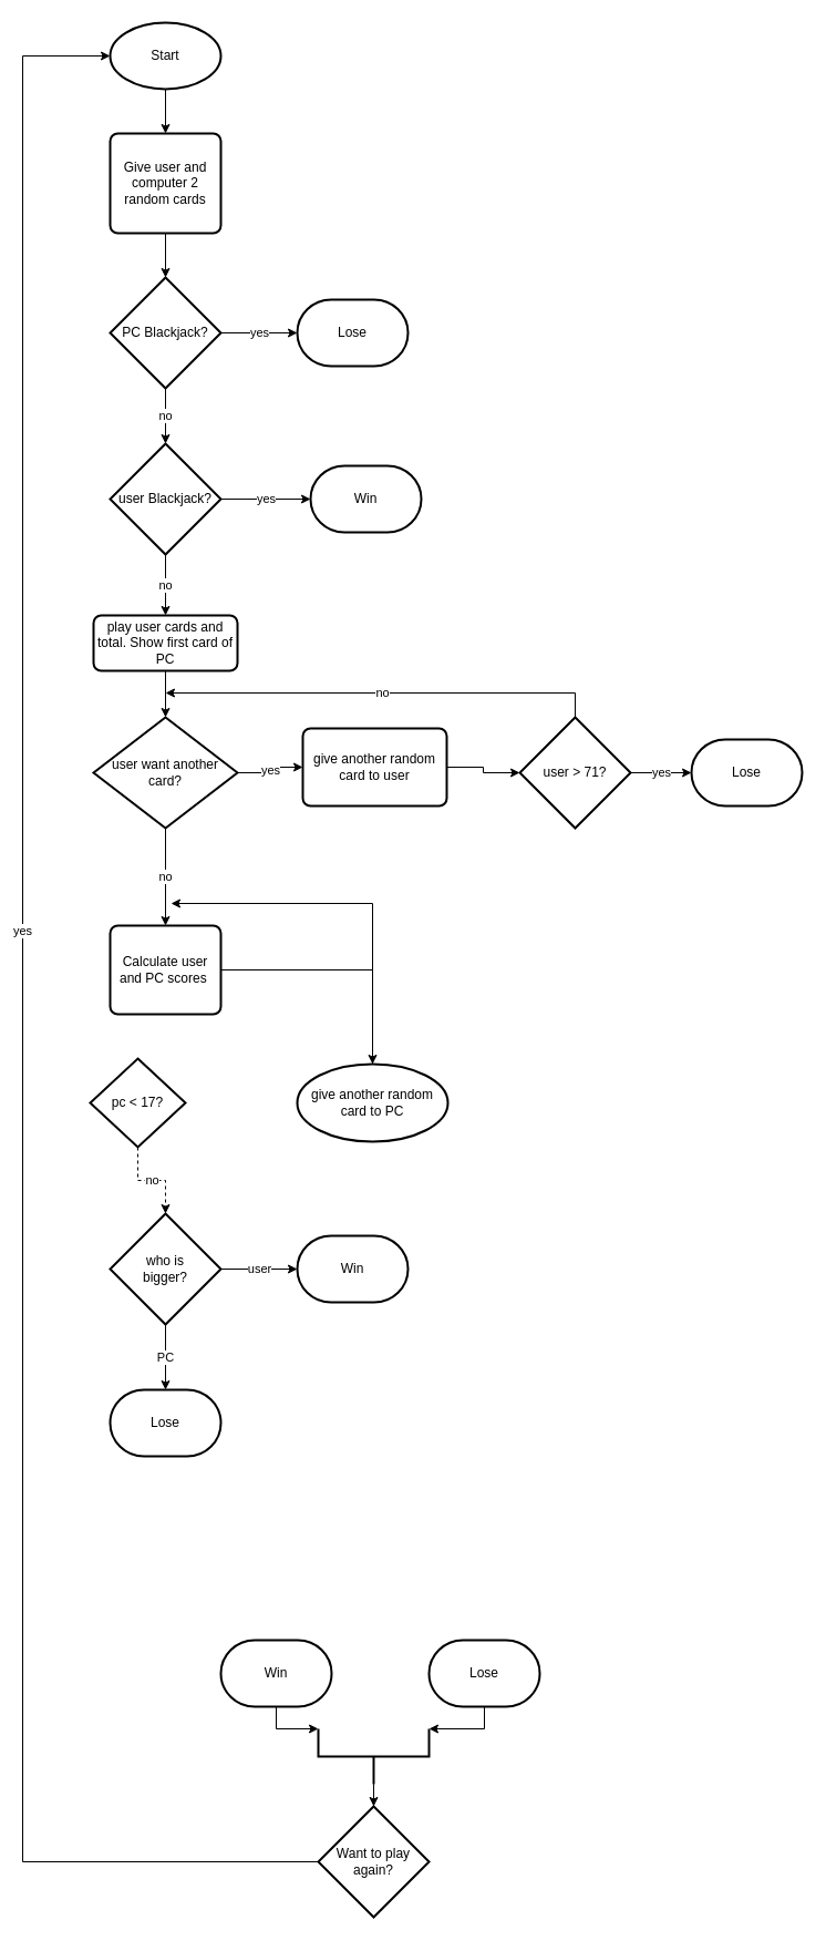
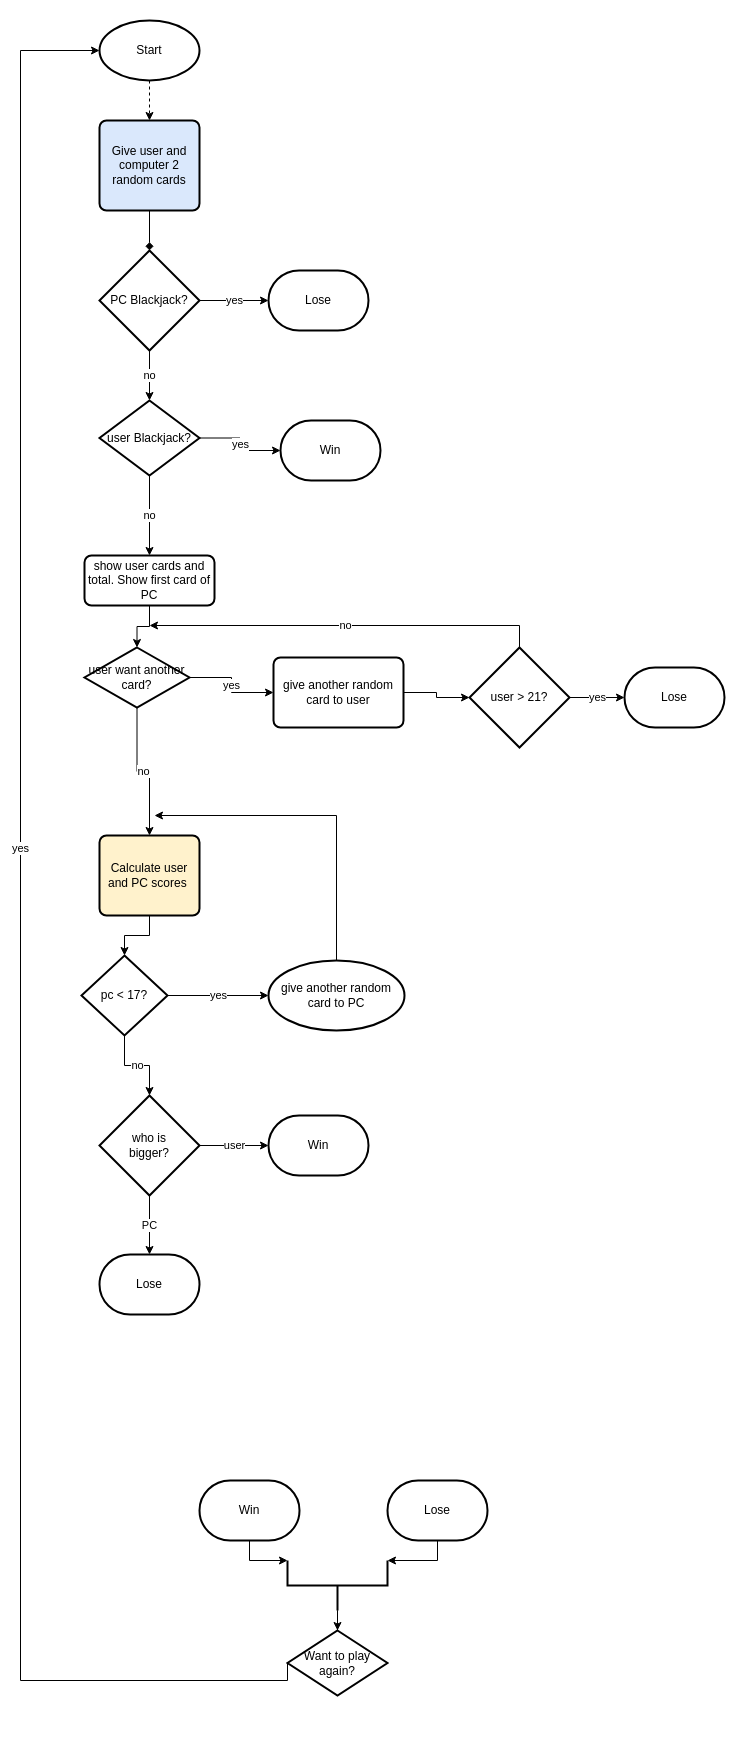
  <mxCell id="0" />
  <mxCell id="1" parent="0" />
- <mxCell id="2" value="" style="edgeStyle=orthogonalEdgeStyle;rounded=0;orthogonalLoop=1;jettySize=auto;html=1;" parent="1" source="3" target="5" edge="1"><mxGeometry relative="1" as="geometry" /></mxCell>
+ <mxCell id="2" value="" style="edgeStyle=orthogonalEdgeStyle;rounded=0;orthogonalLoop=1;jettySize=auto;html=1;dashed=1;" parent="1" source="3" target="5" edge="1"><mxGeometry relative="1" as="geometry" /></mxCell>
  <mxCell id="3" value="Start" style="strokeWidth=2;html=1;shape=mxgraph.flowchart.start_1;whiteSpace=wrap;" parent="1" vertex="1"><mxGeometry x="99" y="20" width="100" height="60" as="geometry" /></mxCell>
- <mxCell id="4" value="" style="edgeStyle=orthogonalEdgeStyle;rounded=0;orthogonalLoop=1;jettySize=auto;html=1;" edge="1" parent="1" source="5" target="8"><mxGeometry relative="1" as="geometry" /></mxCell>
- <mxCell id="5" value="Give user and computer 2 random cards" style="rounded=1;whiteSpace=wrap;html=1;absoluteArcSize=1;arcSize=14;strokeWidth=2;" parent="1" vertex="1"><mxGeometry x="99" y="120" width="100" height="90" as="geometry" /></mxCell>
+ <mxCell id="4" value="" style="edgeStyle=orthogonalEdgeStyle;rounded=0;orthogonalLoop=1;jettySize=auto;html=1;endArrow=diamond;" edge="1" parent="1" source="5" target="8"><mxGeometry relative="1" as="geometry" /></mxCell>
+ <mxCell id="5" value="Give user and computer 2 random cards" style="rounded=1;whiteSpace=wrap;html=1;absoluteArcSize=1;arcSize=14;strokeWidth=2;fillColor=#dae8fc;" parent="1" vertex="1"><mxGeometry x="99" y="120" width="100" height="90" as="geometry" /></mxCell>
  <mxCell id="6" value="yes" style="edgeStyle=orthogonalEdgeStyle;rounded=0;orthogonalLoop=1;jettySize=auto;html=1;" parent="1" source="8" target="10" edge="1"><mxGeometry relative="1" as="geometry" /></mxCell>
  <mxCell id="7" value="no" style="edgeStyle=orthogonalEdgeStyle;rounded=0;orthogonalLoop=1;jettySize=auto;html=1;" edge="1" parent="1" source="8" target="38"><mxGeometry relative="1" as="geometry" /></mxCell>
  <mxCell id="8" value="PC Blackjack?" style="strokeWidth=2;html=1;shape=mxgraph.flowchart.decision;whiteSpace=wrap;" parent="1" vertex="1"><mxGeometry x="99" y="250" width="100" height="100" as="geometry" /></mxCell>
  <mxCell id="9" value="Win" style="strokeWidth=2;html=1;shape=mxgraph.flowchart.terminator;whiteSpace=wrap;" parent="1" vertex="1"><mxGeometry x="280" y="420" width="100" height="60" as="geometry" /></mxCell>
  <mxCell id="10" value="Lose" style="strokeWidth=2;html=1;shape=mxgraph.flowchart.terminator;whiteSpace=wrap;" parent="1" vertex="1"><mxGeometry x="268" y="270" width="100" height="60" as="geometry" /></mxCell>
- <mxCell id="11" value="" style="edgeStyle=orthogonalEdgeStyle;rounded=0;orthogonalLoop=1;jettySize=auto;html=1;" parent="1" source="12" target="28" edge="1"><mxGeometry relative="1" as="geometry" /></mxCell>
- <mxCell id="12" value="Calculate user and PC scores&amp;nbsp;" style="rounded=1;whiteSpace=wrap;html=1;absoluteArcSize=1;arcSize=14;strokeWidth=2;" parent="1" vertex="1"><mxGeometry x="99" y="835" width="100" height="80" as="geometry" /></mxCell>
+ <mxCell id="11" value="" style="edgeStyle=orthogonalEdgeStyle;rounded=0;orthogonalLoop=1;jettySize=auto;html=1;" parent="1" source="12" target="26" edge="1"><mxGeometry relative="1" as="geometry" /></mxCell>
+ <mxCell id="12" value="Calculate user and PC scores&amp;nbsp;" style="rounded=1;whiteSpace=wrap;html=1;absoluteArcSize=1;arcSize=14;strokeWidth=2;fillColor=#fff2cc;" parent="1" vertex="1"><mxGeometry x="99" y="835" width="100" height="80" as="geometry" /></mxCell>
  <mxCell id="13" value="" style="edgeStyle=orthogonalEdgeStyle;rounded=0;orthogonalLoop=1;jettySize=auto;html=1;" parent="1" source="14" target="17" edge="1"><mxGeometry relative="1" as="geometry" /></mxCell>
- <mxCell id="14" value="play user cards and total. Show first card of PC" style="rounded=1;whiteSpace=wrap;html=1;absoluteArcSize=1;arcSize=14;strokeWidth=2;" parent="1" vertex="1"><mxGeometry x="84" y="555" width="130" height="50" as="geometry" /></mxCell>
+ <mxCell id="14" value="show user cards and total. Show first card of PC" style="rounded=1;whiteSpace=wrap;html=1;absoluteArcSize=1;arcSize=14;strokeWidth=2;" parent="1" vertex="1"><mxGeometry x="84" y="555" width="130" height="50" as="geometry" /></mxCell>
  <mxCell id="15" value="yes" style="edgeStyle=orthogonalEdgeStyle;rounded=0;orthogonalLoop=1;jettySize=auto;html=1;" parent="1" source="17" target="19" edge="1"><mxGeometry relative="1" as="geometry" /></mxCell>
  <mxCell id="16" value="no" style="edgeStyle=orthogonalEdgeStyle;rounded=0;orthogonalLoop=1;jettySize=auto;html=1;" parent="1" source="17" target="12" edge="1"><mxGeometry relative="1" as="geometry" /></mxCell>
- <mxCell id="17" value="user want another card?" style="strokeWidth=2;html=1;shape=mxgraph.flowchart.decision;whiteSpace=wrap;" parent="1" vertex="1"><mxGeometry x="84" y="647" width="130" height="100" as="geometry" /></mxCell>
+ <mxCell id="17" value="user want another card?" style="strokeWidth=2;html=1;shape=mxgraph.flowchart.decision;whiteSpace=wrap;" parent="1" vertex="1"><mxGeometry x="84" y="647" width="105" height="60" as="geometry" /></mxCell>
  <mxCell id="18" value="" style="edgeStyle=orthogonalEdgeStyle;rounded=0;orthogonalLoop=1;jettySize=auto;html=1;" parent="1" source="19" target="22" edge="1"><mxGeometry relative="1" as="geometry" /></mxCell>
  <mxCell id="19" value="give another random card to user" style="rounded=1;whiteSpace=wrap;html=1;absoluteArcSize=1;arcSize=14;strokeWidth=2;" parent="1" vertex="1"><mxGeometry x="273" y="657" width="130" height="70" as="geometry" /></mxCell>
  <mxCell id="20" value="no" style="edgeStyle=orthogonalEdgeStyle;rounded=0;orthogonalLoop=1;jettySize=auto;html=1;exitX=0.5;exitY=0;exitDx=0;exitDy=0;exitPerimeter=0;" parent="1" source="22" edge="1"><mxGeometry relative="1" as="geometry"><mxPoint x="149" y="625" as="targetPoint" /><Array as="points"><mxPoint x="519" y="625" /></Array></mxGeometry></mxCell>
  <mxCell id="21" value="yes" style="edgeStyle=orthogonalEdgeStyle;rounded=0;orthogonalLoop=1;jettySize=auto;html=1;" parent="1" source="22" target="23" edge="1"><mxGeometry relative="1" as="geometry" /></mxCell>
- <mxCell id="22" value="user &amp;gt; 71?" style="strokeWidth=2;html=1;shape=mxgraph.flowchart.decision;whiteSpace=wrap;" parent="1" vertex="1"><mxGeometry x="469" y="647" width="100" height="100" as="geometry" /></mxCell>
+ <mxCell id="22" value="user &amp;gt; 21?" style="strokeWidth=2;html=1;shape=mxgraph.flowchart.decision;whiteSpace=wrap;" parent="1" vertex="1"><mxGeometry x="469" y="647" width="100" height="100" as="geometry" /></mxCell>
  <mxCell id="23" value="Lose" style="strokeWidth=2;html=1;shape=mxgraph.flowchart.terminator;whiteSpace=wrap;" parent="1" vertex="1"><mxGeometry x="624" y="667" width="100" height="60" as="geometry" /></mxCell>
- <mxCell id="25" value="no" style="edgeStyle=orthogonalEdgeStyle;rounded=0;orthogonalLoop=1;jettySize=auto;html=1;dashed=1;" parent="1" source="26" target="31" edge="1"><mxGeometry relative="1" as="geometry" /></mxCell>
+ <mxCell id="24" value="yes" style="edgeStyle=orthogonalEdgeStyle;rounded=0;orthogonalLoop=1;jettySize=auto;html=1;" parent="1" source="26" target="28" edge="1"><mxGeometry relative="1" as="geometry" /></mxCell>
+ <mxCell id="25" value="no" style="edgeStyle=orthogonalEdgeStyle;rounded=0;orthogonalLoop=1;jettySize=auto;html=1;" parent="1" source="26" target="31" edge="1"><mxGeometry relative="1" as="geometry" /></mxCell>
  <mxCell id="26" value="pc &amp;lt; 17?" style="strokeWidth=2;html=1;shape=mxgraph.flowchart.decision;whiteSpace=wrap;" parent="1" vertex="1"><mxGeometry x="81" y="955" width="86" height="80" as="geometry" /></mxCell>
  <mxCell id="27" style="edgeStyle=orthogonalEdgeStyle;rounded=0;orthogonalLoop=1;jettySize=auto;html=1;exitX=0.5;exitY=0;exitDx=0;exitDy=0;" parent="1" source="28" edge="1"><mxGeometry relative="1" as="geometry"><mxPoint x="154" y="815" as="targetPoint" /><Array as="points"><mxPoint x="336" y="815" /></Array></mxGeometry></mxCell>
  <mxCell id="28" value="give another random card to PC" style="ellipse;whiteSpace=wrap;html=1;absoluteArcSize=1;arcSize=14;strokeWidth=2;" parent="1" vertex="1"><mxGeometry x="268" y="960" width="136" height="70" as="geometry" /></mxCell>
  <mxCell id="29" value="user" style="edgeStyle=orthogonalEdgeStyle;rounded=0;orthogonalLoop=1;jettySize=auto;html=1;" parent="1" source="31" target="32" edge="1"><mxGeometry relative="1" as="geometry" /></mxCell>
  <mxCell id="30" value="PC" style="edgeStyle=orthogonalEdgeStyle;rounded=0;orthogonalLoop=1;jettySize=auto;html=1;" parent="1" source="31" target="33" edge="1"><mxGeometry relative="1" as="geometry" /></mxCell>
  <mxCell id="31" value="who is&lt;br&gt;bigger?" style="strokeWidth=2;html=1;shape=mxgraph.flowchart.decision;whiteSpace=wrap;" parent="1" vertex="1"><mxGeometry x="99" y="1095" width="100" height="100" as="geometry" /></mxCell>
  <mxCell id="32" value="Win" style="strokeWidth=2;html=1;shape=mxgraph.flowchart.terminator;whiteSpace=wrap;" parent="1" vertex="1"><mxGeometry x="268" y="1115" width="100" height="60" as="geometry" /></mxCell>
  <mxCell id="33" value="Lose" style="strokeWidth=2;html=1;shape=mxgraph.flowchart.terminator;whiteSpace=wrap;" parent="1" vertex="1"><mxGeometry x="99" y="1254" width="100" height="60" as="geometry" /></mxCell>
  <mxCell id="34" value="yes" style="edgeStyle=orthogonalEdgeStyle;rounded=0;orthogonalLoop=1;jettySize=auto;html=1;entryX=0;entryY=0.5;entryDx=0;entryDy=0;entryPerimeter=0;exitX=0;exitY=0.5;exitDx=0;exitDy=0;exitPerimeter=0;" parent="1" source="35" edge="1" target="3"><mxGeometry x="0.12" relative="1" as="geometry"><mxPoint x="20" y="100" as="targetPoint" /><mxPoint x="280" y="1570" as="sourcePoint" /><Array as="points"><mxPoint x="20" y="1680" /><mxPoint x="20" y="50" /></Array><mxPoint as="offset" /></mxGeometry></mxCell>
- <mxCell id="35" value="Want to play again?" style="strokeWidth=2;html=1;shape=mxgraph.flowchart.decision;whiteSpace=wrap;" parent="1" vertex="1"><mxGeometry x="287" y="1630" width="100" height="100" as="geometry" /></mxCell>
+ <mxCell id="35" value="Want to play again?" style="strokeWidth=2;html=1;shape=mxgraph.flowchart.decision;whiteSpace=wrap;" parent="1" vertex="1"><mxGeometry x="287" y="1630" width="100" height="65" as="geometry" /></mxCell>
  <mxCell id="36" value="yes" style="edgeStyle=orthogonalEdgeStyle;rounded=0;orthogonalLoop=1;jettySize=auto;html=1;" edge="1" parent="1" source="38" target="9"><mxGeometry relative="1" as="geometry" /></mxCell>
  <mxCell id="37" value="no" style="edgeStyle=orthogonalEdgeStyle;rounded=0;orthogonalLoop=1;jettySize=auto;html=1;" edge="1" parent="1" source="38" target="14"><mxGeometry relative="1" as="geometry" /></mxCell>
- <mxCell id="38" value="user Blackjack?" style="strokeWidth=2;html=1;shape=mxgraph.flowchart.decision;whiteSpace=wrap;" vertex="1" parent="1"><mxGeometry x="99" y="400" width="100" height="100" as="geometry" /></mxCell>
+ <mxCell id="38" value="user Blackjack?" style="strokeWidth=2;html=1;shape=mxgraph.flowchart.decision;whiteSpace=wrap;" vertex="1" parent="1"><mxGeometry x="99" y="400" width="100" height="75" as="geometry" /></mxCell>
  <mxCell id="39" value="" style="edgeStyle=orthogonalEdgeStyle;rounded=0;orthogonalLoop=1;jettySize=auto;html=1;entryX=1;entryY=0;entryDx=0;entryDy=0;entryPerimeter=0;" edge="1" parent="1" source="40" target="42"><mxGeometry relative="1" as="geometry" /></mxCell>
  <mxCell id="40" value="Win" style="strokeWidth=2;html=1;shape=mxgraph.flowchart.terminator;whiteSpace=wrap;" vertex="1" parent="1"><mxGeometry x="199" y="1480" width="100" height="60" as="geometry" /></mxCell>
  <mxCell id="41" value="" style="edgeStyle=orthogonalEdgeStyle;rounded=0;orthogonalLoop=1;jettySize=auto;html=1;" edge="1" parent="1" source="42" target="35"><mxGeometry relative="1" as="geometry" /></mxCell>
  <mxCell id="42" value="" style="strokeWidth=2;html=1;shape=mxgraph.flowchart.annotation_2;align=left;labelPosition=right;pointerEvents=1;direction=north;" vertex="1" parent="1"><mxGeometry x="287" y="1560" width="100" height="50" as="geometry" /></mxCell>
  <mxCell id="43" value="" style="edgeStyle=orthogonalEdgeStyle;rounded=0;orthogonalLoop=1;jettySize=auto;html=1;entryX=1;entryY=1;entryDx=0;entryDy=0;entryPerimeter=0;exitX=0.5;exitY=1;exitDx=0;exitDy=0;exitPerimeter=0;" edge="1" parent="1" source="44" target="42"><mxGeometry relative="1" as="geometry"><Array as="points"><mxPoint x="437" y="1560" /></Array></mxGeometry></mxCell>
  <mxCell id="44" value="Lose" style="strokeWidth=2;html=1;shape=mxgraph.flowchart.terminator;whiteSpace=wrap;" vertex="1" parent="1"><mxGeometry x="387" y="1480" width="100" height="60" as="geometry" /></mxCell>
